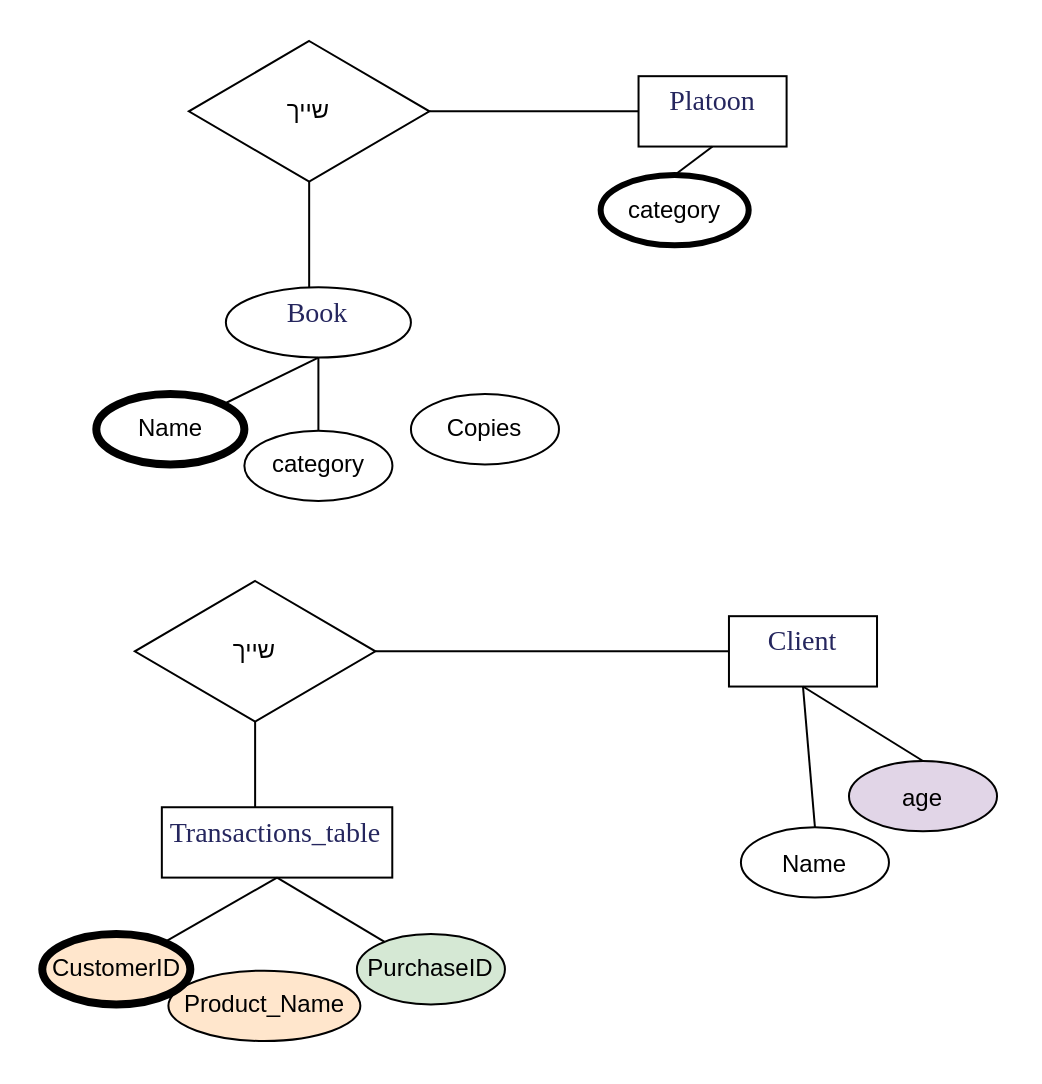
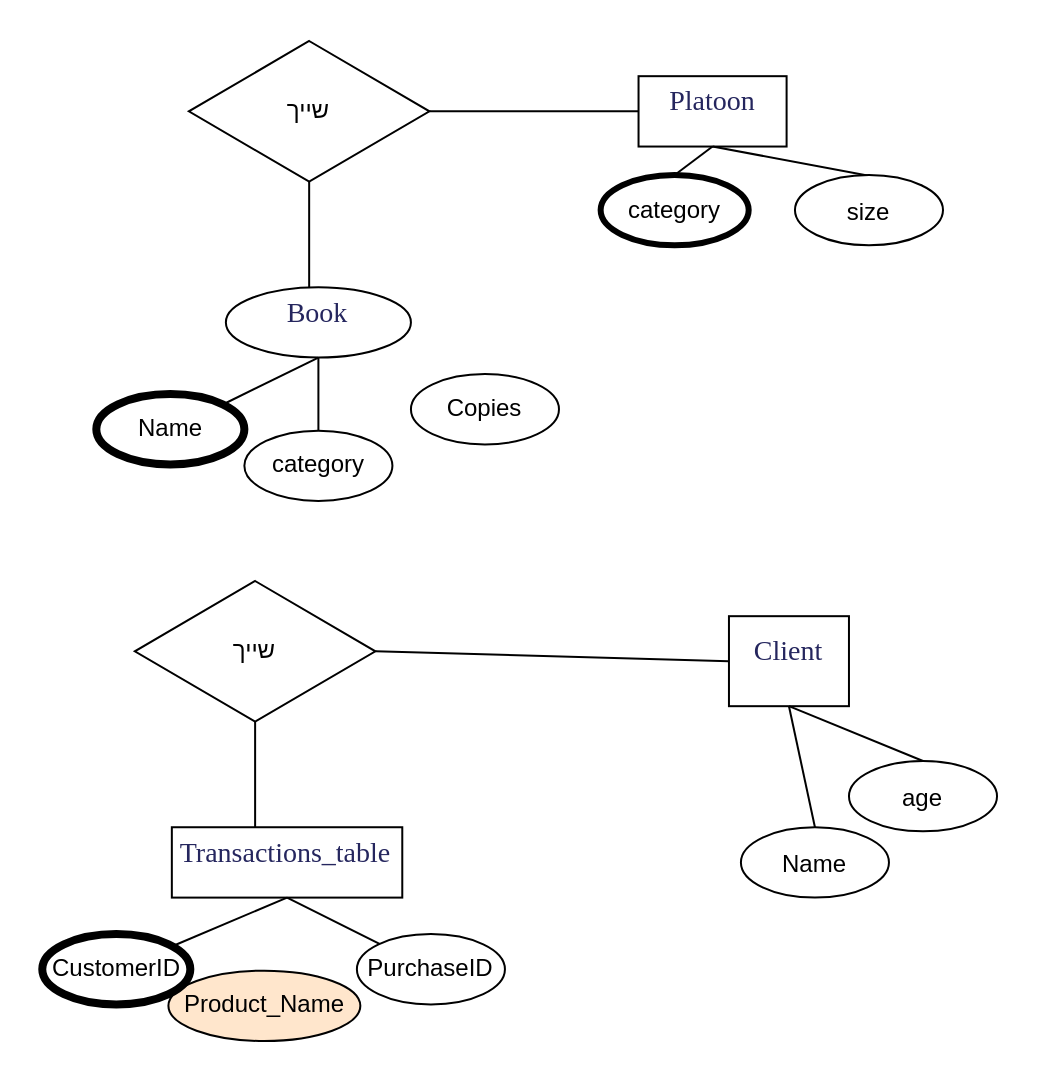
  <mxCell id="0" />
  <mxCell id="1" parent="0" />
  <mxCell id="2" value="" style="group" vertex="1" connectable="0" parent="1"><mxGeometry x="47.66" y="20" width="423.34" height="230" as="geometry" /></mxCell>
  <mxCell id="3" value="&lt;h3 style=&quot;padding: 0px 0px 10px; margin: 0px; box-sizing: border-box; font-family: EuclidCircularA-Medium; font-size: 14px; line-height: 20px; color: rgb(37, 38, 94); font-weight: 500; text-align: start;&quot; class=&quot;table-name&quot;&gt;Platoon&lt;/h3&gt;" style="rounded=0;whiteSpace=wrap;html=1;" vertex="1" parent="2"><mxGeometry x="271.107" y="17.588" width="74.026" height="35.176" as="geometry" /></mxCell>
  <mxCell id="4" value="category" style="ellipse;whiteSpace=wrap;html=1;strokeWidth=3;" vertex="1" parent="2"><mxGeometry x="252.155" y="66.972" width="74.026" height="35.176" as="geometry" /></mxCell>
  <mxCell id="5" value="" style="endArrow=none;html=1;rounded=0;entryX=0.5;entryY=1;entryDx=0;entryDy=0;exitX=0.5;exitY=0;exitDx=0;exitDy=0;" edge="1" parent="2" source="4" target="3"><mxGeometry width="50" height="50" relative="1" as="geometry"><mxPoint x="305.36" y="193.469" as="sourcePoint" /><mxPoint x="351.627" y="149.499" as="targetPoint" /></mxGeometry></mxCell>
  <mxCell id="6" value="" style="endArrow=none;html=1;rounded=0;entryX=0;entryY=0.5;entryDx=0;entryDy=0;" edge="1" parent="2" target="3"><mxGeometry width="50" height="50" relative="1" as="geometry"><mxPoint x="166.562" y="35.176" as="sourcePoint" /><mxPoint x="148.055" y="149.499" as="targetPoint" /></mxGeometry></mxCell>
  <mxCell id="7" value="שייך" style="rhombus;whiteSpace=wrap;html=1;" vertex="1" parent="2"><mxGeometry x="46.27" width="120.292" height="70.352" as="geometry" /></mxCell>
  <mxCell id="8" value="" style="endArrow=none;html=1;rounded=0;entryX=0.5;entryY=1;entryDx=0;entryDy=0;" edge="1" parent="2" target="7"><mxGeometry width="50" height="50" relative="1" as="geometry"><mxPoint x="106.416" y="123.117" as="sourcePoint" /><mxPoint x="166.562" y="149.499" as="targetPoint" /></mxGeometry></mxCell>
  <mxCell id="9" value="&lt;h3 style=&quot;padding: 0px 0px 10px; margin: 0px; box-sizing: border-box; font-family: EuclidCircularA-Medium; font-size: 14px; line-height: 20px; color: rgb(37, 38, 94); font-weight: 500; text-align: start;&quot; class=&quot;table-name&quot;&gt;Book&lt;/h3&gt;" style="ellipse;whiteSpace=wrap;html=1;" vertex="1" parent="2"><mxGeometry x="64.776" y="123.117" width="92.532" height="35.176" as="geometry" /></mxCell>
- <mxCell id="10" value="Copies" style="ellipse;whiteSpace=wrap;html=1;" vertex="1" parent="2"><mxGeometry x="157.307" y="176.558" width="74.026" height="35.176" as="geometry" /></mxCell>
+ <mxCell id="10" value="Copies" style="ellipse;whiteSpace=wrap;html=1;" vertex="1" parent="2"><mxGeometry x="157.307" y="166.558" width="74.026" height="35.176" as="geometry" /></mxCell>
  <mxCell id="11" value="category" style="ellipse;whiteSpace=wrap;html=1;" vertex="1" parent="2"><mxGeometry x="74.028" y="194.824" width="74.026" height="35.176" as="geometry" /></mxCell>
  <mxCell id="12" value="&lt;p style=&quot;line-height: 160%;&quot;&gt;Name&lt;br&gt;&lt;/p&gt;" style="ellipse;whiteSpace=wrap;html=1;strokeWidth=4;" vertex="1" parent="2"><mxGeometry y="176.557" width="74.026" height="35.176" as="geometry" /></mxCell>
  <mxCell id="13" value="" style="endArrow=none;html=1;rounded=0;entryX=0.5;entryY=1;entryDx=0;entryDy=0;exitX=0.5;exitY=0;exitDx=0;exitDy=0;" edge="1" parent="2" source="11" target="9"><mxGeometry width="50" height="50" relative="1" as="geometry"><mxPoint x="101.789" y="193.469" as="sourcePoint" /><mxPoint x="148.055" y="149.499" as="targetPoint" /></mxGeometry></mxCell>
  <mxCell id="14" value="" style="endArrow=none;html=1;rounded=0;entryX=0.5;entryY=1;entryDx=0;entryDy=0;" edge="1" parent="2" source="12" target="9"><mxGeometry width="50" height="50" relative="1" as="geometry"><mxPoint x="101.789" y="193.469" as="sourcePoint" /><mxPoint x="148.055" y="149.499" as="targetPoint" /></mxGeometry></mxCell>
+ <mxCell id="15" value="" style="endArrow=none;html=1;rounded=0;entryX=0.5;entryY=1;entryDx=0;entryDy=0;exitX=1;exitY=0;exitDx=0;exitDy=0;" edge="1" source="16" parent="2" target="3"><mxGeometry width="50" height="50" relative="1" as="geometry"><mxPoint x="407.148" y="201.585" as="sourcePoint" /><mxPoint x="435.139" y="61.083" as="targetPoint" /></mxGeometry></mxCell>
+ <mxCell id="16" value="&lt;p style=&quot;line-height: 0%;&quot;&gt;size&lt;/p&gt;" style="ellipse;whiteSpace=wrap;html=1;strokeWidth=1;" vertex="1" parent="2"><mxGeometry x="349.314" y="66.972" width="74.026" height="35.176" as="geometry" /></mxCell>
  <mxCell id="17" value="" style="group" vertex="1" connectable="0" parent="1"><mxGeometry x="20.64" y="290" width="477.37" height="230" as="geometry" /></mxCell>
  <mxCell id="18" value="" style="group" vertex="1" connectable="0" parent="17"><mxGeometry width="423.34" height="230" as="geometry" /></mxCell>
- <mxCell id="19" value="&lt;h3 style=&quot;padding: 0px 0px 10px; margin: 0px; box-sizing: border-box; font-family: EuclidCircularA-Medium; font-size: 14px; line-height: 20px; color: rgb(37, 38, 94); font-weight: 500; text-align: start;&quot; class=&quot;table-name&quot;&gt;Client&lt;/h3&gt;" style="rounded=0;whiteSpace=wrap;html=1;" vertex="1" parent="18"><mxGeometry x="343.337" y="17.588" width="74.026" height="35.176" as="geometry" /></mxCell>
+ <mxCell id="19" value="&lt;h3 style=&quot;padding: 0px 0px 10px; margin: 0px; box-sizing: border-box; font-family: EuclidCircularA-Medium; font-size: 14px; line-height: 20px; color: rgb(37, 38, 94); font-weight: 500; text-align: start;&quot; class=&quot;table-name&quot;&gt;Client&lt;/h3&gt;" style="rounded=0;whiteSpace=wrap;html=1;" vertex="1" parent="18"><mxGeometry x="343.337" y="17.588" width="60" height="45" as="geometry" /></mxCell>
  <mxCell id="20" value="" style="endArrow=none;html=1;rounded=0;entryX=0;entryY=0.5;entryDx=0;entryDy=0;" edge="1" parent="18" target="19"><mxGeometry width="50" height="50" relative="1" as="geometry"><mxPoint x="166.562" y="35.176" as="sourcePoint" /><mxPoint x="148.055" y="149.499" as="targetPoint" /></mxGeometry></mxCell>
  <mxCell id="21" value="שייך" style="rhombus;whiteSpace=wrap;html=1;" vertex="1" parent="18"><mxGeometry x="46.27" width="120.292" height="70.352" as="geometry" /></mxCell>
  <mxCell id="22" value="" style="endArrow=none;html=1;rounded=0;entryX=0.5;entryY=1;entryDx=0;entryDy=0;" edge="1" parent="18" target="21"><mxGeometry width="50" height="50" relative="1" as="geometry"><mxPoint x="106.416" y="123.117" as="sourcePoint" /><mxPoint x="166.562" y="149.499" as="targetPoint" /></mxGeometry></mxCell>
- <mxCell id="23" value="&lt;h3 style=&quot;padding: 0px 0px 10px; margin: 0px; box-sizing: border-box; font-family: EuclidCircularA-Medium; font-size: 14px; line-height: 20px; color: rgb(37, 38, 94); font-weight: 500; text-align: start;&quot; class=&quot;table-name&quot;&gt;Transactions_table&lt;/h3&gt;" style="rounded=0;whiteSpace=wrap;html=1;" vertex="1" parent="18"><mxGeometry x="59.78" y="113.12" width="115.22" height="35.18" as="geometry" /></mxCell>
- <mxCell id="24" value="PurchaseID" style="ellipse;whiteSpace=wrap;html=1;fillColor=#d5e8d4;" vertex="1" parent="18"><mxGeometry x="157.307" y="176.558" width="74.026" height="35.176" as="geometry" /></mxCell>
+ <mxCell id="23" value="&lt;h3 style=&quot;padding: 0px 0px 10px; margin: 0px; box-sizing: border-box; font-family: EuclidCircularA-Medium; font-size: 14px; line-height: 20px; color: rgb(37, 38, 94); font-weight: 500; text-align: start;&quot; class=&quot;table-name&quot;&gt;Transactions_table&lt;/h3&gt;" style="rounded=0;whiteSpace=wrap;html=1;" vertex="1" parent="18"><mxGeometry x="64.78" y="123.12" width="115.22" height="35.18" as="geometry" /></mxCell>
+ <mxCell id="24" value="PurchaseID" style="ellipse;whiteSpace=wrap;html=1;" vertex="1" parent="18"><mxGeometry x="157.307" y="176.558" width="74.026" height="35.176" as="geometry" /></mxCell>
  <mxCell id="25" value="Product_Name" style="ellipse;whiteSpace=wrap;html=1;fillColor=#ffe6cc;" vertex="1" parent="18"><mxGeometry x="63.06" y="194.82" width="95.97" height="35.18" as="geometry" /></mxCell>
- <mxCell id="26" value="&lt;p style=&quot;line-height: 160%;&quot;&gt;CustomerID&lt;br&gt;&lt;/p&gt;" style="ellipse;whiteSpace=wrap;html=1;strokeWidth=4;fillColor=#ffe6cc;" vertex="1" parent="18"><mxGeometry y="176.557" width="74.026" height="35.176" as="geometry" /></mxCell>
+ <mxCell id="26" value="&lt;p style=&quot;line-height: 160%;&quot;&gt;CustomerID&lt;br&gt;&lt;/p&gt;" style="ellipse;whiteSpace=wrap;html=1;strokeWidth=4;" vertex="1" parent="18"><mxGeometry y="176.557" width="74.026" height="35.176" as="geometry" /></mxCell>
  <mxCell id="27" value="" style="endArrow=none;html=1;rounded=0;entryX=0.5;entryY=1;entryDx=0;entryDy=0;" edge="1" parent="18" source="26" target="23"><mxGeometry width="50" height="50" relative="1" as="geometry"><mxPoint x="101.789" y="193.469" as="sourcePoint" /><mxPoint x="148.055" y="149.499" as="targetPoint" /></mxGeometry></mxCell>
  <mxCell id="28" value="" style="endArrow=none;html=1;rounded=0;entryX=0.5;entryY=1;entryDx=0;entryDy=0;" edge="1" parent="18" source="24" target="23"><mxGeometry width="50" height="50" relative="1" as="geometry"><mxPoint x="101.789" y="193.469" as="sourcePoint" /><mxPoint x="148.055" y="149.499" as="targetPoint" /></mxGeometry></mxCell>
  <mxCell id="29" value="" style="endArrow=none;html=1;rounded=0;entryX=0.5;entryY=1;entryDx=0;entryDy=0;exitX=0.5;exitY=0;exitDx=0;exitDy=0;" edge="1" parent="18" source="30" target="19"><mxGeometry width="50" height="50" relative="1" as="geometry"><mxPoint x="407.148" y="201.585" as="sourcePoint" /><mxPoint x="435.139" y="61.083" as="targetPoint" /></mxGeometry></mxCell>
  <mxCell id="30" value="&lt;p style=&quot;line-height: 0%;&quot;&gt;Name&lt;br&gt;&lt;/p&gt;" style="ellipse;whiteSpace=wrap;html=1;strokeWidth=1;" vertex="1" parent="18"><mxGeometry x="349.314" y="123.122" width="74.026" height="35.176" as="geometry" /></mxCell>
- <mxCell id="31" value="&lt;p style=&quot;line-height: 0%;&quot;&gt;age&lt;br&gt;&lt;/p&gt;" style="ellipse;whiteSpace=wrap;html=1;strokeWidth=1;fillColor=#e1d5e7;" vertex="1" parent="17"><mxGeometry x="403.344" y="90.002" width="74.026" height="35.176" as="geometry" /></mxCell>
+ <mxCell id="31" value="&lt;p style=&quot;line-height: 0%;&quot;&gt;age&lt;br&gt;&lt;/p&gt;" style="ellipse;whiteSpace=wrap;html=1;strokeWidth=1;" vertex="1" parent="17"><mxGeometry x="403.344" y="90.002" width="74.026" height="35.176" as="geometry" /></mxCell>
  <mxCell id="32" value="" style="endArrow=none;html=1;rounded=0;entryX=0.5;entryY=1;entryDx=0;entryDy=0;exitX=0.5;exitY=0;exitDx=0;exitDy=0;" edge="1" source="31" parent="17" target="19"><mxGeometry width="50" height="50" relative="1" as="geometry"><mxPoint x="497.368" y="201.585" as="sourcePoint" /><mxPoint x="423.22" y="53" as="targetPoint" /></mxGeometry></mxCell>
